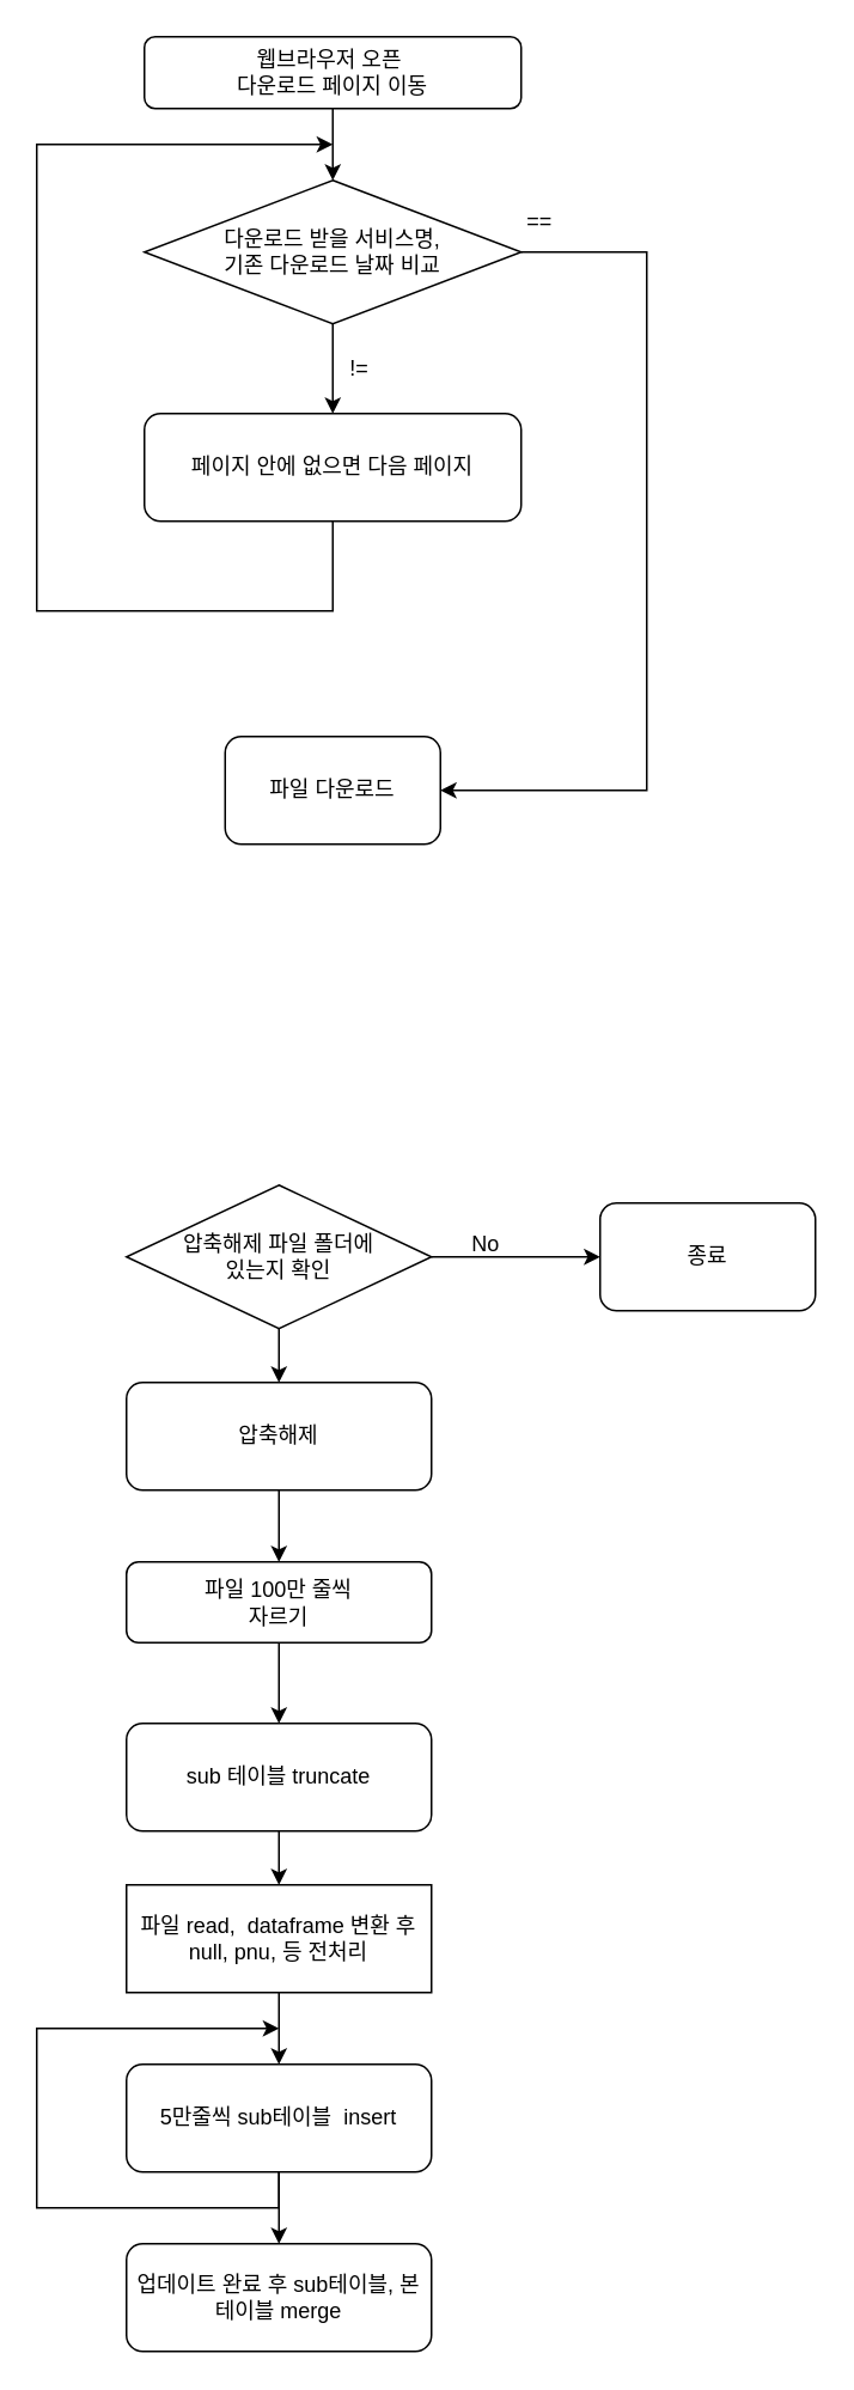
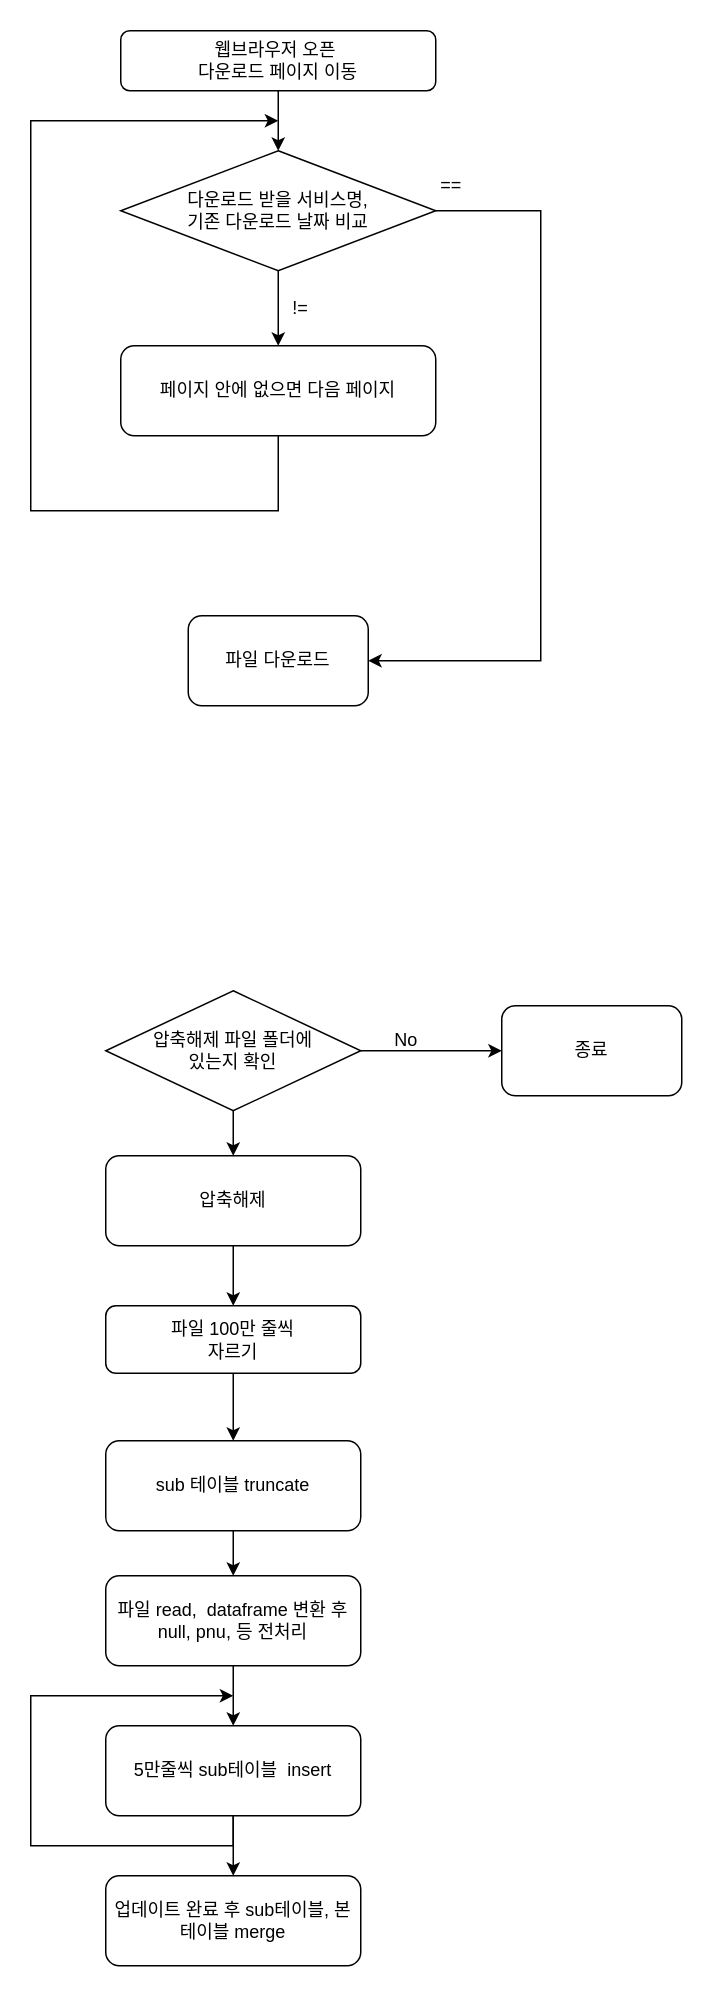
  <mxCell id="0" />
  <mxCell id="1" parent="0" />
  <mxCell id="2" value="웹브라우저 오픈&amp;nbsp;&lt;br&gt;다운로드 페이지 이동" style="rounded=1;whiteSpace=wrap;html=1;fontSize=12;glass=0;strokeWidth=1;shadow=0;" parent="1" vertex="1"><mxGeometry x="80" y="20" width="210" height="40" as="geometry" /></mxCell>
  <mxCell id="3" value="다운로드 받을 서비스명,&lt;br&gt;기존 다운로드 날짜 비교" style="rhombus;whiteSpace=wrap;html=1;" vertex="1" parent="1"><mxGeometry x="80" y="100" width="210" height="80" as="geometry" /></mxCell>
  <mxCell id="4" value="" style="endArrow=classic;html=1;rounded=0;exitX=0.5;exitY=1;exitDx=0;exitDy=0;entryX=0.5;entryY=0;entryDx=0;entryDy=0;" edge="1" parent="1" source="2" target="3"><mxGeometry width="50" height="50" relative="1" as="geometry"><mxPoint x="310" y="360" as="sourcePoint" /><mxPoint x="360" y="310" as="targetPoint" /></mxGeometry></mxCell>
  <mxCell id="5" value="" style="endArrow=classic;html=1;rounded=0;exitX=0.5;exitY=1;exitDx=0;exitDy=0;entryX=0.5;entryY=0;entryDx=0;entryDy=0;" edge="1" parent="1" source="3"><mxGeometry width="50" height="50" relative="1" as="geometry"><mxPoint x="310" y="360" as="sourcePoint" /><mxPoint x="185" y="230" as="targetPoint" /></mxGeometry></mxCell>
  <mxCell id="6" value="페이지 안에 없으면 다음 페이지" style="rounded=1;whiteSpace=wrap;html=1;" vertex="1" parent="1"><mxGeometry x="80" y="230" width="210" height="60" as="geometry" /></mxCell>
  <mxCell id="7" value="!=" style="text;html=1;align=center;verticalAlign=middle;whiteSpace=wrap;rounded=0;" vertex="1" parent="1"><mxGeometry x="170" y="190" width="60" height="30" as="geometry" /></mxCell>
  <mxCell id="8" value="" style="endArrow=classic;html=1;rounded=0;exitX=0.5;exitY=1;exitDx=0;exitDy=0;" edge="1" parent="1" source="6"><mxGeometry width="50" height="50" relative="1" as="geometry"><mxPoint x="310" y="360" as="sourcePoint" /><mxPoint x="185" y="80" as="targetPoint" /><Array as="points"><mxPoint x="185" y="340" /><mxPoint x="20" y="340" /><mxPoint x="20" y="80" /></Array></mxGeometry></mxCell>
  <mxCell id="9" value="" style="endArrow=classic;html=1;rounded=0;exitX=1;exitY=0.5;exitDx=0;exitDy=0;entryX=1;entryY=0.5;entryDx=0;entryDy=0;" edge="1" parent="1" source="3" target="10"><mxGeometry width="50" height="50" relative="1" as="geometry"><mxPoint x="310" y="280" as="sourcePoint" /><mxPoint x="360" y="230" as="targetPoint" /><Array as="points"><mxPoint x="360" y="140" /><mxPoint x="360" y="440" /></Array></mxGeometry></mxCell>
  <mxCell id="10" value="파일 다운로드" style="rounded=1;whiteSpace=wrap;html=1;" vertex="1" parent="1"><mxGeometry x="125" y="410" width="120" height="60" as="geometry" /></mxCell>
  <mxCell id="11" value="==" style="text;html=1;align=center;verticalAlign=middle;resizable=0;points=[];autosize=1;strokeColor=none;fillColor=none;" vertex="1" parent="1"><mxGeometry x="280" y="108" width="40" height="30" as="geometry" /></mxCell>
  <mxCell id="12" style="edgeStyle=orthogonalEdgeStyle;rounded=0;orthogonalLoop=1;jettySize=auto;html=1;exitX=0.5;exitY=1;exitDx=0;exitDy=0;entryX=0.5;entryY=0;entryDx=0;entryDy=0;" edge="1" parent="1" source="13"><mxGeometry relative="1" as="geometry"><mxPoint x="155" y="770" as="targetPoint" /></mxGeometry></mxCell>
  <mxCell id="13" value="압축해제 파일 폴더에 &lt;br&gt;있는지 확인" style="rhombus;whiteSpace=wrap;html=1;" vertex="1" parent="1"><mxGeometry x="70" y="660" width="170" height="80" as="geometry" /></mxCell>
  <mxCell id="14" value="종료" style="rounded=1;whiteSpace=wrap;html=1;" vertex="1" parent="1"><mxGeometry x="334" y="670" width="120" height="60" as="geometry" /></mxCell>
  <mxCell id="15" value="" style="endArrow=classic;html=1;rounded=0;exitX=1;exitY=0.5;exitDx=0;exitDy=0;entryX=0;entryY=0.5;entryDx=0;entryDy=0;" edge="1" parent="1" source="13" target="14"><mxGeometry width="50" height="50" relative="1" as="geometry"><mxPoint x="310" y="730" as="sourcePoint" /><mxPoint x="360" y="680" as="targetPoint" /></mxGeometry></mxCell>
  <mxCell id="16" value="No" style="text;html=1;align=center;verticalAlign=middle;resizable=0;points=[];autosize=1;strokeColor=none;fillColor=none;" vertex="1" parent="1"><mxGeometry x="250" y="678" width="40" height="30" as="geometry" /></mxCell>
  <mxCell id="17" style="edgeStyle=orthogonalEdgeStyle;rounded=0;orthogonalLoop=1;jettySize=auto;html=1;exitX=0.5;exitY=1;exitDx=0;exitDy=0;" edge="1" parent="1" source="18" target="20"><mxGeometry relative="1" as="geometry" /></mxCell>
  <mxCell id="18" value="압축해제" style="rounded=1;whiteSpace=wrap;html=1;" vertex="1" parent="1"><mxGeometry x="70" y="770" width="170" height="60" as="geometry" /></mxCell>
  <mxCell id="19" style="edgeStyle=orthogonalEdgeStyle;rounded=0;orthogonalLoop=1;jettySize=auto;html=1;exitX=0.5;exitY=1;exitDx=0;exitDy=0;entryX=0.5;entryY=0;entryDx=0;entryDy=0;" edge="1" parent="1" source="20" target="28"><mxGeometry relative="1" as="geometry" /></mxCell>
  <mxCell id="20" value="파일 100만 줄씩 &lt;br&gt;자르기" style="rounded=1;whiteSpace=wrap;html=1;" vertex="1" parent="1"><mxGeometry x="70" y="870" width="170" height="45" as="geometry" /></mxCell>
  <mxCell id="21" style="edgeStyle=orthogonalEdgeStyle;rounded=0;orthogonalLoop=1;jettySize=auto;html=1;exitX=0.5;exitY=1;exitDx=0;exitDy=0;" edge="1" parent="1" source="22" target="24"><mxGeometry relative="1" as="geometry" /></mxCell>
- <mxCell id="22" value="파일 read,&amp;nbsp; dataframe 변환 후 null, pnu, 등 전처리" style="whiteSpace=wrap;html=1;rounded=0;" vertex="1" parent="1"><mxGeometry x="70" y="1050" width="170" height="60" as="geometry" /></mxCell>
+ <mxCell id="22" value="파일 read,&amp;nbsp; dataframe 변환 후 null, pnu, 등 전처리" style="rounded=1;whiteSpace=wrap;html=1;" vertex="1" parent="1"><mxGeometry x="70" y="1050" width="170" height="60" as="geometry" /></mxCell>
  <mxCell id="23" style="edgeStyle=orthogonalEdgeStyle;rounded=0;orthogonalLoop=1;jettySize=auto;html=1;exitX=0.5;exitY=1;exitDx=0;exitDy=0;entryX=0.5;entryY=0;entryDx=0;entryDy=0;" edge="1" parent="1" source="24" target="25"><mxGeometry relative="1" as="geometry" /></mxCell>
  <mxCell id="24" value="5만줄씩 sub테이블&amp;nbsp; insert" style="rounded=1;whiteSpace=wrap;html=1;" vertex="1" parent="1"><mxGeometry x="70" y="1150" width="170" height="60" as="geometry" /></mxCell>
  <mxCell id="25" value="업데이트 완료 후 sub테이블, 본 테이블 merge" style="rounded=1;whiteSpace=wrap;html=1;" vertex="1" parent="1"><mxGeometry x="70" y="1250" width="170" height="60" as="geometry" /></mxCell>
  <mxCell id="26" value="" style="endArrow=classic;html=1;rounded=0;exitX=0.5;exitY=1;exitDx=0;exitDy=0;" edge="1" parent="1" source="24"><mxGeometry width="50" height="50" relative="1" as="geometry"><mxPoint x="310" y="1080" as="sourcePoint" /><mxPoint x="155" y="1130" as="targetPoint" /><Array as="points"><mxPoint x="155" y="1230" /><mxPoint x="20" y="1230" /><mxPoint x="20" y="1130" /></Array></mxGeometry></mxCell>
  <mxCell id="27" style="edgeStyle=orthogonalEdgeStyle;rounded=0;orthogonalLoop=1;jettySize=auto;html=1;exitX=0.5;exitY=1;exitDx=0;exitDy=0;entryX=0.5;entryY=0;entryDx=0;entryDy=0;" edge="1" parent="1" source="28" target="22"><mxGeometry relative="1" as="geometry" /></mxCell>
  <mxCell id="28" value="sub 테이블 truncate" style="rounded=1;whiteSpace=wrap;html=1;" vertex="1" parent="1"><mxGeometry x="70" y="960" width="170" height="60" as="geometry" /></mxCell>
